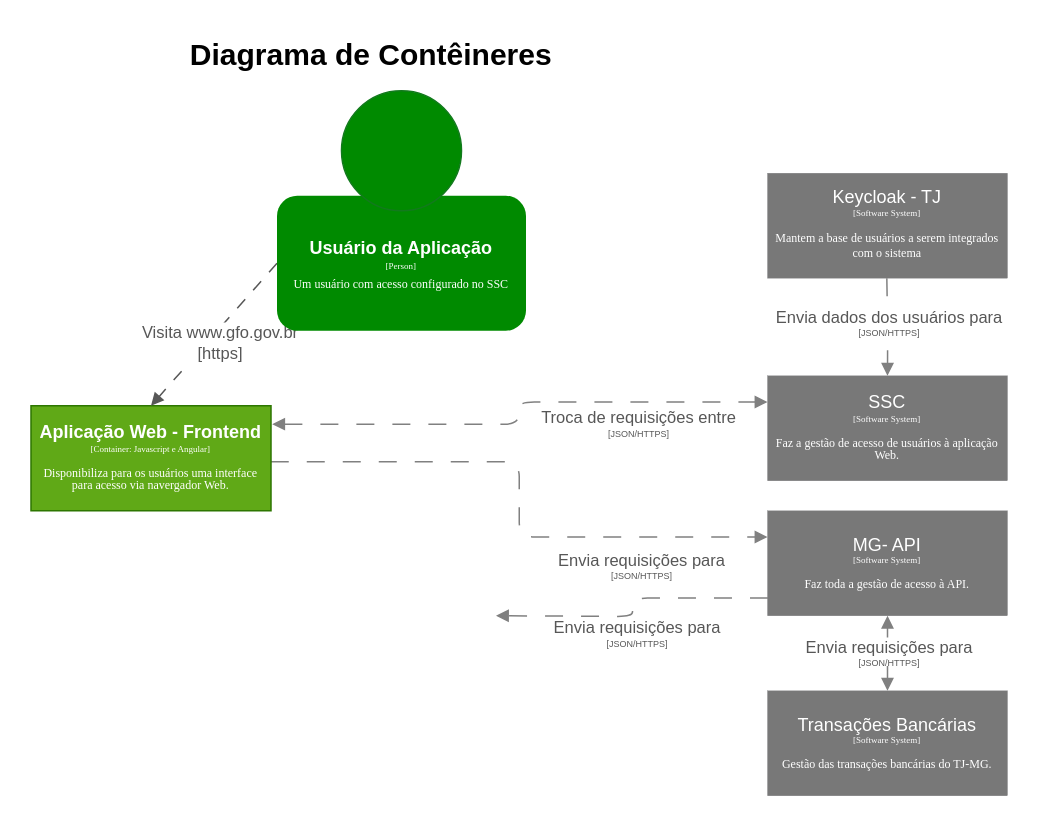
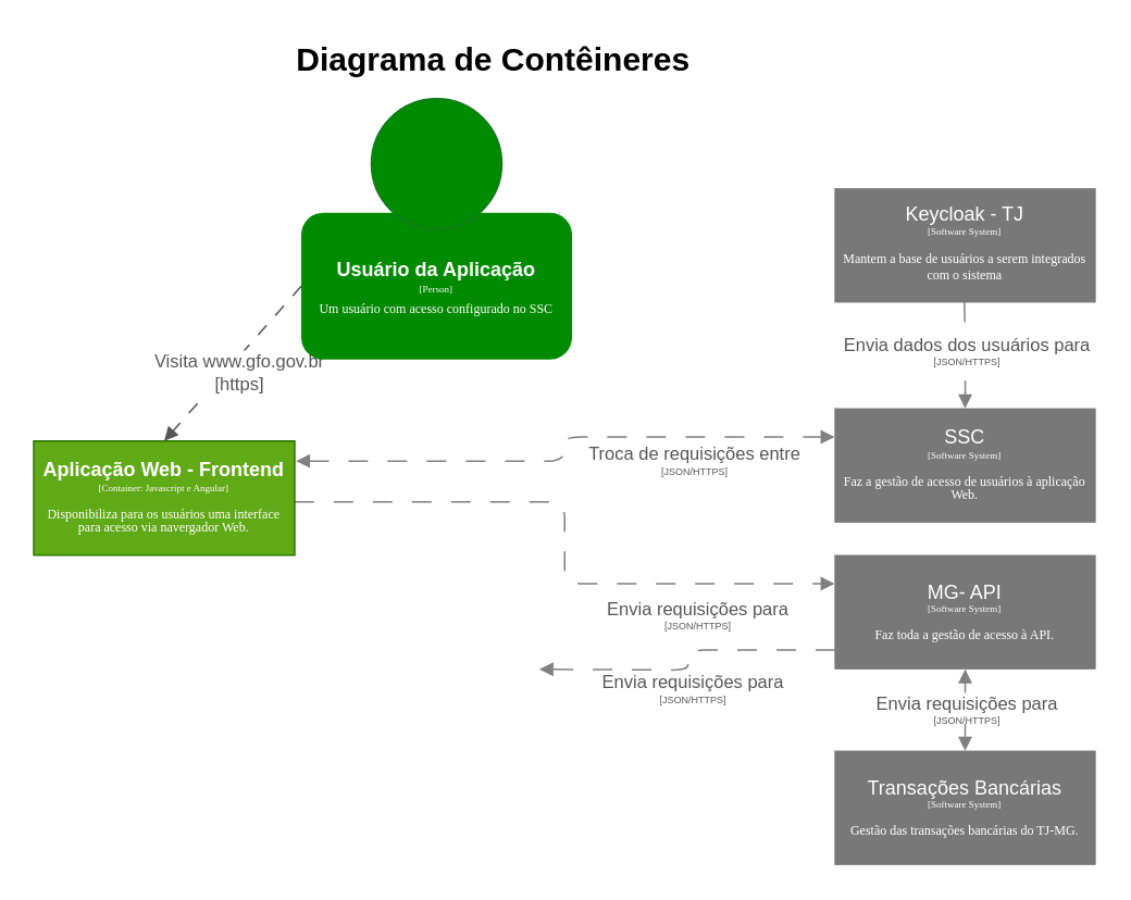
  <mxCell id="0" />
  <mxCell id="1" parent="0" />
- <mxCell id="2" value="&lt;font style=&quot;font-size: 20px;&quot;&gt;&lt;b&gt;Diagrama de Contêineres&lt;/b&gt;&lt;/font&gt;" style="text;html=1;align=center;verticalAlign=middle;whiteSpace=wrap;rounded=0;" parent="1" vertex="1"><mxGeometry x="82" y="20" width="330" height="30" as="geometry" /></mxCell>
+ <mxCell id="2" value="&lt;font style=&quot;font-size: 20px;&quot;&gt;&lt;b&gt;Diagrama de Contêineres&lt;/b&gt;&lt;/font&gt;" style="text;html=1;align=center;verticalAlign=middle;whiteSpace=wrap;rounded=0;" parent="1" vertex="1"><mxGeometry x="137" y="20" width="330" height="30" as="geometry" /></mxCell>
  <mxCell id="3" value="" style="edgeStyle=orthogonalEdgeStyle;rounded=1;orthogonalLoop=1;jettySize=auto;html=1;curved=0;strokeColor=light-dark(#808080, #ededed);dashed=1;dashPattern=12 12;entryX=0;entryY=0.25;entryDx=0;entryDy=0;endArrow=block;endFill=1;exitX=0.999;exitY=0.534;exitDx=0;exitDy=0;exitPerimeter=0;" parent="1" source="5" target="12" edge="1"><mxGeometry relative="1" as="geometry" /></mxCell>
  <mxCell id="4" value="&lt;font style=&quot;color: rgb(87, 87, 87); line-height: 50%;&quot;&gt;Envia requisições para&lt;/font&gt;&lt;div style=&quot;line-height: 50%;&quot;&gt;&lt;font style=&quot;font-size: 6px; color: rgb(87, 87, 87); line-height: 50%;&quot;&gt;[JSON/HTTPS]&lt;/font&gt;&lt;/div&gt;" style="edgeLabel;html=1;align=center;verticalAlign=middle;resizable=0;points=[];" parent="3" vertex="1" connectable="0"><mxGeometry x="-0.14" relative="1" as="geometry"><mxPoint x="80" y="113" as="offset" /></mxGeometry></mxCell>
  <mxCell id="5" value="&lt;div style=&quot;line-height: 70%;&quot;&gt;&lt;font&gt;&lt;b&gt;Aplicação Web - Frontend&lt;/b&gt;&lt;/font&gt;&lt;div&gt;&lt;font face=&quot;Verdana&quot; style=&quot;font-size: 6px; line-height: 70%;&quot;&gt;[Container: Javascript e Angular]&lt;/font&gt;&lt;/div&gt;&lt;div&gt;&lt;font face=&quot;Verdana&quot; style=&quot;font-size: 6px; line-height: 70%;&quot;&gt;&lt;br&gt;&lt;/font&gt;&lt;/div&gt;&lt;div&gt;&lt;font face=&quot;Verdana&quot; style=&quot;line-height: 70%; font-size: 8px;&quot;&gt;Disponibiliza para os usuários uma interface para acesso via navergador Web.&lt;/font&gt;&lt;/div&gt;&lt;/div&gt;" style="rounded=0;whiteSpace=wrap;html=1;fillColor=#60a917;fontColor=#ffffff;strokeColor=#2D7600;" parent="1" vertex="1"><mxGeometry x="20" y="270" width="160" height="70" as="geometry" /></mxCell>
  <mxCell id="6" value="&lt;div style=&quot;line-height: 70%;&quot;&gt;SSC&lt;br&gt;&lt;div&gt;&lt;font style=&quot;font-size: 6px; line-height: 70%;&quot; face=&quot;Verdana&quot;&gt;[Software System]&lt;/font&gt;&lt;/div&gt;&lt;div&gt;&lt;font style=&quot;font-size: 6px; line-height: 70%;&quot; face=&quot;Verdana&quot;&gt;&lt;br&gt;&lt;/font&gt;&lt;/div&gt;&lt;div&gt;&lt;font style=&quot;line-height: 70%; font-size: 8px;&quot; face=&quot;Verdana&quot;&gt;Faz a gestão de acesso de usuários à aplicação Web.&lt;/font&gt;&lt;/div&gt;&lt;/div&gt;" style="rounded=0;whiteSpace=wrap;html=1;fillColor=light-dark(#787878, #515151);strokeColor=#36393d;fontColor=#FFFFFF;strokeWidth=0;" parent="1" vertex="1"><mxGeometry x="511" y="250" width="160" height="70" as="geometry" /></mxCell>
  <mxCell id="7" value="" style="endArrow=block;html=1;rounded=0;exitX=0;exitY=0.5;exitDx=0;exitDy=0;entryX=0.5;entryY=0;entryDx=0;entryDy=0;dashed=1;dashPattern=8 8;strokeColor=#575757;endFill=1;" parent="1" source="10" target="5" edge="1"><mxGeometry width="50" height="50" relative="1" as="geometry"><mxPoint x="24" y="190" as="sourcePoint" /><mxPoint x="-36" y="240" as="targetPoint" /></mxGeometry></mxCell>
  <mxCell id="8" value="&lt;font style=&quot;color: rgb(87, 87, 87);&quot;&gt;Visita www.gfo.gov.br&lt;/font&gt;&lt;div&gt;&lt;font style=&quot;color: rgb(87, 87, 87);&quot;&gt;[https]&lt;/font&gt;&lt;/div&gt;" style="edgeLabel;html=1;align=center;verticalAlign=middle;resizable=0;points=[];" parent="7" vertex="1" connectable="0"><mxGeometry x="-0.37" relative="1" as="geometry"><mxPoint x="-12" y="23" as="offset" /></mxGeometry></mxCell>
  <mxCell id="9" value="" style="group" parent="1" vertex="1" connectable="0"><mxGeometry x="184" y="60" width="166" height="160" as="geometry" /></mxCell>
  <mxCell id="10" value="&lt;font style=&quot;line-height: 40%;&quot; face=&quot;Helvetica&quot;&gt;&lt;b&gt;&lt;font&gt;Usuário da Aplicação&lt;/font&gt;&lt;/b&gt;&lt;/font&gt;&lt;div style=&quot;line-height: 40%;&quot;&gt;&lt;font style=&quot;font-family: Verdana; font-size: 6px; line-height: 40%;&quot;&gt;[Person]&lt;/font&gt;&lt;/div&gt;&lt;div style=&quot;line-height: 40%;&quot;&gt;&lt;font face=&quot;Verdana&quot;&gt;&lt;span style=&quot;font-size: 6px;&quot;&gt;&lt;br&gt;&lt;/span&gt;&lt;/font&gt;&lt;div style=&quot;line-height: 60%;&quot;&gt;&lt;font style=&quot;font-size: 8px; line-height: 60%;&quot; face=&quot;Verdana&quot;&gt;Um usuário com acesso configurado no SSC&lt;/font&gt;&lt;/div&gt;&lt;/div&gt;" style="rounded=1;whiteSpace=wrap;html=1;fillColor=#008a00;strokeColor=none;fontColor=#ffffff;" parent="9" vertex="1"><mxGeometry y="70" width="166" height="90" as="geometry" /></mxCell>
  <mxCell id="11" value="" style="ellipse;whiteSpace=wrap;html=1;aspect=fixed;fillColor=#008a00;fontColor=#ffffff;strokeColor=light-dark(#127A1D,#EDEDED);" parent="9" vertex="1"><mxGeometry x="43" width="80" height="80" as="geometry" /></mxCell>
  <mxCell id="12" value="&lt;div style=&quot;line-height: 70%;&quot;&gt;&lt;div&gt;&lt;font style=&quot;line-height: 70%;&quot;&gt;MG- API&lt;/font&gt;&lt;/div&gt;&lt;div&gt;&lt;font style=&quot;font-size: 6px; line-height: 70%;&quot; face=&quot;Verdana&quot;&gt;[Software System]&lt;/font&gt;&lt;/div&gt;&lt;div&gt;&lt;font style=&quot;font-size: 6px; line-height: 70%;&quot; face=&quot;Verdana&quot;&gt;&lt;br&gt;&lt;/font&gt;&lt;/div&gt;&lt;div&gt;&lt;font style=&quot;line-height: 70%; font-size: 8px;&quot; face=&quot;Verdana&quot;&gt;Faz toda a gestão de acesso à API.&lt;/font&gt;&lt;/div&gt;&lt;/div&gt;" style="rounded=0;whiteSpace=wrap;html=1;fillColor=light-dark(#787878, #515151);strokeColor=#36393d;fontColor=#FFFFFF;strokeWidth=0;" parent="1" vertex="1"><mxGeometry x="511" y="340" width="160" height="70" as="geometry" /></mxCell>
  <mxCell id="13" value="&lt;div style=&quot;line-height: 70%;&quot;&gt;&lt;div&gt;&lt;font style=&quot;line-height: 70%;&quot;&gt;Transações Bancárias&lt;/font&gt;&lt;/div&gt;&lt;div&gt;&lt;font style=&quot;font-size: 6px; line-height: 70%;&quot; face=&quot;Verdana&quot;&gt;[Software System]&lt;/font&gt;&lt;/div&gt;&lt;div&gt;&lt;font style=&quot;font-size: 6px; line-height: 70%;&quot; face=&quot;Verdana&quot;&gt;&lt;br&gt;&lt;/font&gt;&lt;/div&gt;&lt;div&gt;&lt;font style=&quot;line-height: 70%; font-size: 8px;&quot; face=&quot;Verdana&quot;&gt;Gestão das transações bancárias do TJ-MG.&lt;/font&gt;&lt;/div&gt;&lt;/div&gt;" style="rounded=0;whiteSpace=wrap;html=1;fillColor=light-dark(#787878, #515151);strokeColor=#36393d;fontColor=#FFFFFF;strokeWidth=0;" parent="1" vertex="1"><mxGeometry x="511" y="460" width="160" height="70" as="geometry" /></mxCell>
  <mxCell id="14" value="" style="edgeStyle=orthogonalEdgeStyle;rounded=1;orthogonalLoop=1;jettySize=auto;html=1;curved=0;strokeColor=light-dark(#808080, #ededed);dashed=1;dashPattern=12 12;entryX=1;entryY=0.5;entryDx=0;entryDy=0;exitX=0.002;exitY=0.832;exitDx=0;exitDy=0;endArrow=block;endFill=1;exitPerimeter=0;" parent="1" source="12" edge="1"><mxGeometry relative="1" as="geometry"><mxPoint x="511" y="427.5" as="sourcePoint" /><mxPoint x="330" y="410" as="targetPoint" /></mxGeometry></mxCell>
  <mxCell id="15" value="&lt;font style=&quot;color: rgb(87, 87, 87); line-height: 50%;&quot;&gt;Envia requisições para&lt;/font&gt;&lt;div style=&quot;line-height: 50%;&quot;&gt;&lt;font style=&quot;font-size: 6px; color: rgb(87, 87, 87); line-height: 50%;&quot;&gt;[JSON/HTTPS]&lt;/font&gt;&lt;/div&gt;" style="edgeLabel;html=1;align=center;verticalAlign=middle;resizable=0;points=[];" parent="14" vertex="1" connectable="0"><mxGeometry x="-0.14" relative="1" as="geometry"><mxPoint x="-2" y="-23" as="offset" /></mxGeometry></mxCell>
  <mxCell id="16" value="" style="edgeStyle=orthogonalEdgeStyle;rounded=1;orthogonalLoop=1;jettySize=auto;html=1;curved=0;strokeColor=light-dark(#808080, #ededed);dashed=1;dashPattern=12 12;entryX=0.5;entryY=0;entryDx=0;entryDy=0;exitX=0.5;exitY=1;exitDx=0;exitDy=0;endArrow=block;endFill=1;startArrow=block;startFill=1;" parent="1" source="12" target="13" edge="1"><mxGeometry relative="1" as="geometry"><mxPoint x="441" y="592" as="sourcePoint" /><mxPoint x="135" y="594" as="targetPoint" /></mxGeometry></mxCell>
  <mxCell id="17" value="&lt;font style=&quot;color: rgb(87, 87, 87); line-height: 50%;&quot;&gt;Envia requisições para&lt;/font&gt;&lt;div style=&quot;line-height: 50%;&quot;&gt;&lt;font style=&quot;font-size: 6px; color: rgb(87, 87, 87); line-height: 50%;&quot;&gt;[JSON/HTTPS]&lt;/font&gt;&lt;/div&gt;" style="edgeLabel;html=1;align=center;verticalAlign=middle;resizable=0;points=[];" parent="16" vertex="1" connectable="0"><mxGeometry x="-0.14" relative="1" as="geometry"><mxPoint y="1" as="offset" /></mxGeometry></mxCell>
  <mxCell id="18" value="" style="edgeStyle=orthogonalEdgeStyle;rounded=1;orthogonalLoop=1;jettySize=auto;html=1;curved=0;strokeColor=light-dark(#808080, #ededed);dashed=1;dashPattern=12 12;entryX=0;entryY=0.25;entryDx=0;entryDy=0;exitX=1.005;exitY=0.175;exitDx=0;exitDy=0;endArrow=block;endFill=1;startArrow=block;startFill=1;exitPerimeter=0;" parent="1" source="5" target="6" edge="1"><mxGeometry relative="1" as="geometry"><mxPoint x="484" y="130" as="sourcePoint" /><mxPoint x="484" y="260" as="targetPoint" /></mxGeometry></mxCell>
  <mxCell id="19" value="&lt;font style=&quot;color: rgb(87, 87, 87); line-height: 50%;&quot;&gt;Troca de requisições entre&lt;/font&gt;&lt;div style=&quot;line-height: 50%;&quot;&gt;&lt;font style=&quot;font-size: 6px; color: rgb(87, 87, 87); line-height: 50%;&quot;&gt;[JSON/HTTPS]&lt;/font&gt;&lt;/div&gt;" style="edgeLabel;html=1;align=center;verticalAlign=middle;resizable=0;points=[];" parent="18" vertex="1" connectable="0"><mxGeometry x="-0.14" relative="1" as="geometry"><mxPoint x="96" y="-2" as="offset" /></mxGeometry></mxCell>
  <mxCell id="20" value="&lt;div style=&quot;line-height: 70%;&quot;&gt;Keycloak - TJ&lt;br&gt;&lt;div&gt;&lt;font style=&quot;font-size: 6px; line-height: 70%;&quot; face=&quot;Verdana&quot;&gt;[Software System]&lt;/font&gt;&lt;/div&gt;&lt;div&gt;&lt;font style=&quot;font-size: 6px; line-height: 70%;&quot; face=&quot;Verdana&quot;&gt;&lt;br&gt;&lt;/font&gt;&lt;/div&gt;&lt;div&gt;&lt;font face=&quot;Verdana&quot;&gt;&lt;span style=&quot;font-size: 8px;&quot;&gt;Mantem a base de usuários a serem integrados com o sistema&lt;/span&gt;&lt;/font&gt;&lt;/div&gt;&lt;/div&gt;" style="rounded=0;whiteSpace=wrap;html=1;fillColor=light-dark(#787878, #515151);strokeColor=#36393d;fontColor=#FFFFFF;strokeWidth=0;" parent="1" vertex="1"><mxGeometry x="511" y="115" width="160" height="70" as="geometry" /></mxCell>
  <mxCell id="21" value="" style="edgeStyle=orthogonalEdgeStyle;rounded=1;orthogonalLoop=1;jettySize=auto;html=1;curved=0;strokeColor=light-dark(#808080, #ededed);dashed=1;dashPattern=12 12;exitX=0.5;exitY=1;exitDx=0;exitDy=0;endArrow=block;endFill=1;startArrow=none;startFill=0;entryX=0.5;entryY=0;entryDx=0;entryDy=0;" parent="1" target="6" edge="1"><mxGeometry relative="1" as="geometry"><mxPoint x="590.55" y="185" as="sourcePoint" /><mxPoint x="591" y="240" as="targetPoint" /></mxGeometry></mxCell>
  <mxCell id="22" value="&lt;font style=&quot;color: rgb(87, 87, 87); line-height: 50%;&quot;&gt;Envia dados dos usuários para&lt;/font&gt;&lt;div style=&quot;line-height: 50%;&quot;&gt;&lt;font style=&quot;font-size: 6px; color: rgb(87, 87, 87); line-height: 50%;&quot;&gt;[JSON/HTTPS]&lt;/font&gt;&lt;/div&gt;" style="edgeLabel;html=1;align=center;verticalAlign=middle;resizable=0;points=[];" parent="21" vertex="1" connectable="0"><mxGeometry x="-0.14" relative="1" as="geometry"><mxPoint y="1" as="offset" /></mxGeometry></mxCell>
